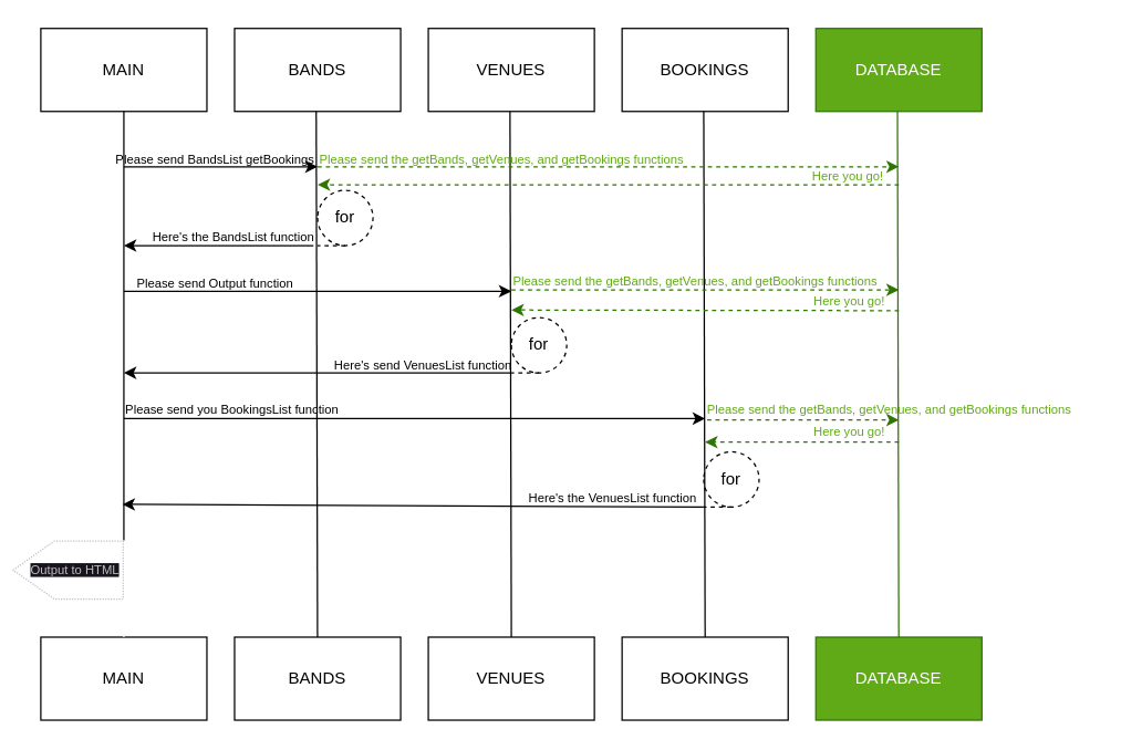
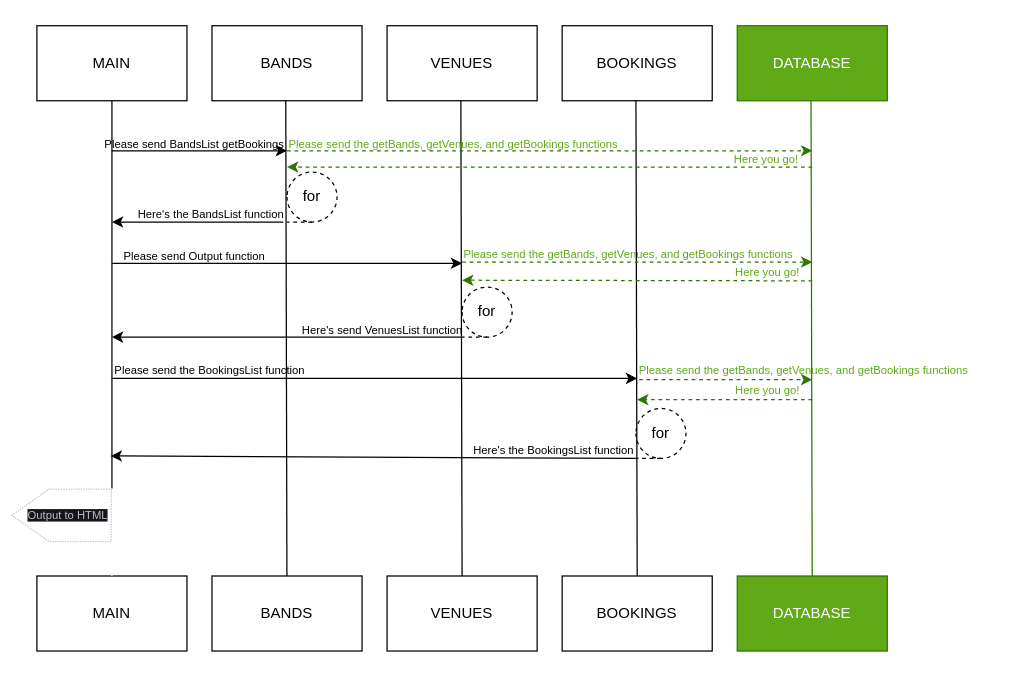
  <mxCell id="0" />
  <mxCell id="1" parent="0" />
  <mxCell id="2" value="MAIN" style="rounded=0;whiteSpace=wrap;html=1;fontStyle=0" vertex="1" parent="1"><mxGeometry x="29" y="20" width="120" height="60" as="geometry" /></mxCell>
  <mxCell id="3" value="BANDS" style="rounded=0;whiteSpace=wrap;html=1;fontStyle=0" vertex="1" parent="1"><mxGeometry x="169" y="20" width="120" height="60" as="geometry" /></mxCell>
  <mxCell id="4" value="VENUES" style="rounded=0;whiteSpace=wrap;html=1;fontStyle=0" vertex="1" parent="1"><mxGeometry x="309" y="20" width="120" height="60" as="geometry" /></mxCell>
  <mxCell id="5" value="BOOKINGS" style="rounded=0;whiteSpace=wrap;html=1;fontStyle=0" vertex="1" parent="1"><mxGeometry x="449" y="20" width="120" height="60" as="geometry" /></mxCell>
  <mxCell id="6" value="" style="endArrow=none;html=1;entryX=0.5;entryY=1;entryDx=0;entryDy=0;fontStyle=0;exitX=1;exitY=0;exitDx=0;exitDy=0;exitPerimeter=0;" edge="1" parent="1" target="2"><mxGeometry width="50" height="50" relative="1" as="geometry"><mxPoint x="89" y="390" as="sourcePoint" /><mxPoint x="249" y="310" as="targetPoint" /></mxGeometry></mxCell>
  <mxCell id="7" value="" style="endArrow=none;html=1;entryX=0.5;entryY=1;entryDx=0;entryDy=0;fontStyle=0" edge="1" parent="1" source="42"><mxGeometry width="50" height="50" relative="1" as="geometry"><mxPoint x="228" y="1050" as="sourcePoint" /><mxPoint x="228" y="80" as="targetPoint" /></mxGeometry></mxCell>
  <mxCell id="8" value="" style="endArrow=none;html=1;entryX=0.5;entryY=1;entryDx=0;entryDy=0;fontStyle=0;exitX=0.5;exitY=0;exitDx=0;exitDy=0;" edge="1" parent="1" source="43"><mxGeometry width="50" height="50" relative="1" as="geometry"><mxPoint x="368" y="1054" as="sourcePoint" /><mxPoint x="368" y="80" as="targetPoint" /></mxGeometry></mxCell>
  <mxCell id="9" value="" style="endArrow=none;html=1;entryX=0.5;entryY=1;entryDx=0;entryDy=0;fontStyle=0;exitX=0.5;exitY=0;exitDx=0;exitDy=0;" edge="1" parent="1" source="44"><mxGeometry width="50" height="50" relative="1" as="geometry"><mxPoint x="508" y="1054" as="sourcePoint" /><mxPoint x="508" y="80" as="targetPoint" /></mxGeometry></mxCell>
  <mxCell id="10" value="" style="endArrow=none;html=1;entryX=0.5;entryY=1;entryDx=0;entryDy=0;fontStyle=0;fillColor=#60a917;strokeColor=#2D7600;" edge="1" parent="1" source="45"><mxGeometry width="50" height="50" relative="1" as="geometry"><mxPoint x="648" y="1054" as="sourcePoint" /><mxPoint x="648" y="80" as="targetPoint" /></mxGeometry></mxCell>
  <mxCell id="11" value="" style="endArrow=classic;html=1;fontStyle=0" edge="1" parent="1"><mxGeometry width="50" height="50" relative="1" as="geometry"><mxPoint x="89" y="120" as="sourcePoint" /><mxPoint x="229" y="120" as="targetPoint" /></mxGeometry></mxCell>
  <mxCell id="12" value="for" style="shape=tapeData;whiteSpace=wrap;html=1;perimeter=ellipsePerimeter;fillColor=none;flipH=1;fontStyle=0;dashed=1;" vertex="1" parent="1"><mxGeometry x="229" y="137" width="40" height="40" as="geometry" /></mxCell>
  <mxCell id="13" value="" style="endArrow=classic;html=1;fontStyle=0" edge="1" parent="1"><mxGeometry width="50" height="50" relative="1" as="geometry"><mxPoint x="226" y="177" as="sourcePoint" /><mxPoint x="89" y="177" as="targetPoint" /></mxGeometry></mxCell>
  <mxCell id="14" value="" style="endArrow=classic;html=1;fontStyle=0" edge="1" parent="1"><mxGeometry width="50" height="50" relative="1" as="geometry"><mxPoint x="89" y="210" as="sourcePoint" /><mxPoint x="369" y="210" as="targetPoint" /></mxGeometry></mxCell>
  <mxCell id="15" value="" style="endArrow=classic;html=1;fontStyle=0" edge="1" parent="1"><mxGeometry width="50" height="50" relative="1" as="geometry"><mxPoint x="369" y="269" as="sourcePoint" /><mxPoint x="89" y="269" as="targetPoint" /></mxGeometry></mxCell>
  <mxCell id="16" value="" style="endArrow=classic;html=1;fontStyle=0" edge="1" parent="1"><mxGeometry width="50" height="50" relative="1" as="geometry"><mxPoint x="89" y="302" as="sourcePoint" /><mxPoint x="509" y="302" as="targetPoint" /></mxGeometry></mxCell>
  <mxCell id="17" value="" style="endArrow=classic;html=1;fontStyle=0" edge="1" parent="1"><mxGeometry width="50" height="50" relative="1" as="geometry"><mxPoint x="508" y="366" as="sourcePoint" /><mxPoint x="88" y="364" as="targetPoint" /></mxGeometry></mxCell>
  <mxCell id="18" value="&lt;font style=&quot;font-size: 9px;&quot;&gt;Please send BandsList getBookings&amp;nbsp;&lt;/font&gt;" style="text;html=1;align=center;verticalAlign=middle;resizable=0;points=[];autosize=1;strokeColor=none;fillColor=none;fontStyle=0" vertex="1" parent="1"><mxGeometry x="81" y="99" width="150" height="30" as="geometry" /></mxCell>
  <mxCell id="19" value="&lt;font style=&quot;font-size: 9px;&quot;&gt;Here's the BandsList function&lt;/font&gt;" style="text;html=1;align=center;verticalAlign=middle;resizable=0;points=[];autosize=1;strokeColor=none;fillColor=none;fontStyle=0" vertex="1" parent="1"><mxGeometry x="98" y="155" width="140" height="30" as="geometry" /></mxCell>
  <mxCell id="20" value="&lt;font style=&quot;font-size: 9px;&quot;&gt;Please send Output function&amp;nbsp;&lt;/font&gt;" style="text;html=1;align=center;verticalAlign=middle;resizable=0;points=[];autosize=1;strokeColor=none;fillColor=none;fontStyle=0" vertex="1" parent="1"><mxGeometry x="76" y="189" width="160" height="30" as="geometry" /></mxCell>
  <mxCell id="21" value="&lt;font style=&quot;font-size: 9px;&quot;&gt;Here's send VenuesList function&lt;/font&gt;" style="text;html=1;align=center;verticalAlign=middle;resizable=0;points=[];autosize=1;strokeColor=none;fillColor=none;fontStyle=0" vertex="1" parent="1"><mxGeometry x="235" y="248" width="140" height="30" as="geometry" /></mxCell>
- <mxCell id="22" value="Please send you BookingsList function" style="text;html=1;align=center;verticalAlign=middle;resizable=0;points=[];autosize=1;strokeColor=none;fillColor=none;fontSize=9;fontStyle=0" vertex="1" parent="1"><mxGeometry x="77" y="286" width="180" height="20" as="geometry" /></mxCell>
+ <mxCell id="22" value="Please send the BookingsList function" style="text;html=1;align=center;verticalAlign=middle;resizable=0;points=[];autosize=1;strokeColor=none;fillColor=none;fontSize=9;fontStyle=0" vertex="1" parent="1"><mxGeometry x="77" y="286" width="180" height="20" as="geometry" /></mxCell>
  <mxCell id="23" value="DATABASE" style="rounded=0;whiteSpace=wrap;html=1;fontStyle=0;fillColor=#60a917;fontColor=#ffffff;strokeColor=#2D7600;" vertex="1" parent="1"><mxGeometry x="589" y="20" width="120" height="60" as="geometry" /></mxCell>
  <mxCell id="24" value="" style="shape=offPageConnector;whiteSpace=wrap;html=1;fontSize=9;fontColor=#F0F0F0;fillColor=none;rotation=-90;flipH=1;flipV=1;dashed=1;dashPattern=1 1;strokeColor=#C2C2C2;" vertex="1" parent="1"><mxGeometry x="27.75" y="371.75" width="42" height="79.5" as="geometry" /></mxCell>
  <mxCell id="25" value="&lt;span style=&quot;font-family: Helvetica; font-style: normal; font-variant-ligatures: normal; font-variant-caps: normal; font-weight: 400; letter-spacing: normal; orphans: 2; text-indent: 0px; text-transform: none; widows: 2; word-spacing: 0px; -webkit-text-stroke-width: 0px; background-color: rgb(24, 20, 29); text-decoration-thickness: initial; text-decoration-style: initial; text-decoration-color: initial; float: none; font-size: 9px; display: inline !important;&quot;&gt;&lt;font style=&quot;font-size: 9px;&quot; color=&quot;#bfbfbf&quot;&gt;Output to HTML&lt;/font&gt;&lt;/span&gt;" style="text;html=1;align=left;verticalAlign=middle;resizable=0;points=[];autosize=1;strokeColor=none;fillColor=none;fontSize=9;fontColor=#F0F0F0;" vertex="1" parent="1"><mxGeometry x="20" y="402" width="90" height="20" as="geometry" /></mxCell>
  <mxCell id="26" value="" style="endArrow=classic;html=1;fillColor=#60a917;strokeColor=#2D7600;dashed=1;" edge="1" parent="1"><mxGeometry width="50" height="50" relative="1" as="geometry"><mxPoint x="229" y="120" as="sourcePoint" /><mxPoint x="649" y="120" as="targetPoint" /></mxGeometry></mxCell>
  <mxCell id="27" value="&lt;font style=&quot;font-size: 9px;&quot;&gt;Please send the getBands, getVenues, and getBookings functions&amp;nbsp;&lt;/font&gt;" style="text;html=1;align=center;verticalAlign=middle;resizable=0;points=[];autosize=1;strokeColor=none;fillColor=none;fontStyle=0;fontColor=#60a917;" vertex="1" parent="1"><mxGeometry x="218" y="99" width="290" height="30" as="geometry" /></mxCell>
  <mxCell id="28" value="" style="endArrow=classic;html=1;fillColor=#60a917;strokeColor=#2D7600;dashed=1;" edge="1" parent="1"><mxGeometry width="50" height="50" relative="1" as="geometry"><mxPoint x="649" y="133" as="sourcePoint" /><mxPoint x="229" y="133" as="targetPoint" /></mxGeometry></mxCell>
  <mxCell id="29" value="&lt;font style=&quot;font-size: 9px;&quot;&gt;Here you go!&lt;/font&gt;" style="text;html=1;align=center;verticalAlign=middle;resizable=0;points=[];autosize=1;strokeColor=none;fillColor=none;fontStyle=0;fontColor=#60a917;" vertex="1" parent="1"><mxGeometry x="572" y="111" width="80" height="30" as="geometry" /></mxCell>
  <mxCell id="30" value="" style="endArrow=classic;html=1;fillColor=#60a917;strokeColor=#2D7600;dashed=1;" edge="1" parent="1"><mxGeometry width="50" height="50" relative="1" as="geometry"><mxPoint x="369" y="209" as="sourcePoint" /><mxPoint x="649" y="209" as="targetPoint" /></mxGeometry></mxCell>
  <mxCell id="31" value="&lt;font style=&quot;font-size: 9px;&quot;&gt;Please send the getBands, getVenues, and getBookings functions&amp;nbsp;&lt;/font&gt;" style="text;html=1;align=center;verticalAlign=middle;resizable=0;points=[];autosize=1;strokeColor=none;fillColor=none;fontStyle=0;fontColor=#60a917;" vertex="1" parent="1"><mxGeometry x="358" y="187" width="290" height="30" as="geometry" /></mxCell>
  <mxCell id="32" value="" style="endArrow=classic;html=1;fillColor=#60a917;strokeColor=#2D7600;dashed=1;" edge="1" parent="1"><mxGeometry width="50" height="50" relative="1" as="geometry"><mxPoint x="649" y="224" as="sourcePoint" /><mxPoint x="369" y="223.5" as="targetPoint" /></mxGeometry></mxCell>
  <mxCell id="33" value="&lt;font style=&quot;font-size: 9px;&quot;&gt;Here you go!&lt;/font&gt;" style="text;html=1;align=center;verticalAlign=middle;resizable=0;points=[];autosize=1;strokeColor=none;fillColor=none;fontStyle=0;fontColor=#60a917;" vertex="1" parent="1"><mxGeometry x="573" y="202" width="80" height="30" as="geometry" /></mxCell>
  <mxCell id="34" value="for" style="shape=tapeData;whiteSpace=wrap;html=1;perimeter=ellipsePerimeter;fillColor=none;flipH=1;fontStyle=0;dashed=1;" vertex="1" parent="1"><mxGeometry x="369" y="229" width="40" height="40" as="geometry" /></mxCell>
  <mxCell id="35" value="&lt;font style=&quot;font-size: 9px;&quot;&gt;Please send the getBands, getVenues, and getBookings functions&amp;nbsp;&lt;/font&gt;" style="text;html=1;align=center;verticalAlign=middle;resizable=0;points=[];autosize=1;strokeColor=none;fillColor=none;fontStyle=0;fontColor=#60a917;" vertex="1" parent="1"><mxGeometry x="498" y="280" width="290" height="30" as="geometry" /></mxCell>
  <mxCell id="36" value="" style="endArrow=classic;html=1;fillColor=#60a917;strokeColor=#2D7600;dashed=1;" edge="1" parent="1"><mxGeometry width="50" height="50" relative="1" as="geometry"><mxPoint x="510.5" y="303" as="sourcePoint" /><mxPoint x="649" y="303" as="targetPoint" /></mxGeometry></mxCell>
  <mxCell id="37" value="&lt;font style=&quot;font-size: 9px;&quot;&gt;Here you go!&lt;/font&gt;" style="text;html=1;align=center;verticalAlign=middle;resizable=0;points=[];autosize=1;strokeColor=none;fillColor=none;fontStyle=0;fontColor=#60a917;" vertex="1" parent="1"><mxGeometry x="573" y="296" width="80" height="30" as="geometry" /></mxCell>
  <mxCell id="38" value="" style="endArrow=classic;html=1;fillColor=#60a917;strokeColor=#2D7600;dashed=1;" edge="1" parent="1"><mxGeometry width="50" height="50" relative="1" as="geometry"><mxPoint x="649" y="319" as="sourcePoint" /><mxPoint x="509" y="319" as="targetPoint" /></mxGeometry></mxCell>
  <mxCell id="39" value="for" style="shape=tapeData;whiteSpace=wrap;html=1;perimeter=ellipsePerimeter;fillColor=none;flipH=1;fontStyle=0;dashed=1;" vertex="1" parent="1"><mxGeometry x="508" y="326" width="40" height="40" as="geometry" /></mxCell>
- <mxCell id="40" value="&lt;font style=&quot;font-size: 9px;&quot;&gt;Here's the VenuesList function&lt;/font&gt;" style="text;html=1;align=center;verticalAlign=middle;resizable=0;points=[];autosize=1;strokeColor=none;fillColor=none;fontStyle=0" vertex="1" parent="1"><mxGeometry x="367" y="344" width="150" height="30" as="geometry" /></mxCell>
+ <mxCell id="40" value="&lt;font style=&quot;font-size: 9px;&quot;&gt;Here's the BookingsList function&lt;/font&gt;" style="text;html=1;align=center;verticalAlign=middle;resizable=0;points=[];autosize=1;strokeColor=none;fillColor=none;fontStyle=0" vertex="1" parent="1"><mxGeometry x="367" y="344" width="150" height="30" as="geometry" /></mxCell>
  <mxCell id="41" value="MAIN" style="rounded=0;whiteSpace=wrap;html=1;fontStyle=0" vertex="1" parent="1"><mxGeometry x="29" y="460" width="120" height="60" as="geometry" /></mxCell>
  <mxCell id="42" value="BANDS" style="rounded=0;whiteSpace=wrap;html=1;fontStyle=0" vertex="1" parent="1"><mxGeometry x="169" y="460" width="120" height="60" as="geometry" /></mxCell>
  <mxCell id="43" value="VENUES" style="rounded=0;whiteSpace=wrap;html=1;fontStyle=0" vertex="1" parent="1"><mxGeometry x="309" y="460" width="120" height="60" as="geometry" /></mxCell>
  <mxCell id="44" value="BOOKINGS" style="rounded=0;whiteSpace=wrap;html=1;fontStyle=0" vertex="1" parent="1"><mxGeometry x="449" y="460" width="120" height="60" as="geometry" /></mxCell>
  <mxCell id="45" value="DATABASE" style="rounded=0;whiteSpace=wrap;html=1;fontStyle=0;fillColor=#60a917;fontColor=#ffffff;strokeColor=#2D7600;" vertex="1" parent="1"><mxGeometry x="589" y="460" width="120" height="60" as="geometry" /></mxCell>
  <mxCell id="46" value="" style="endArrow=none;html=1;fontSize=9;fontColor=#BFBFBF;entryX=0;entryY=1;entryDx=0;entryDy=0;strokeColor=#FFFFFF;" edge="1" parent="1" source="41" target="24"><mxGeometry width="50" height="50" relative="1" as="geometry"><mxPoint x="519" y="570" as="sourcePoint" /><mxPoint x="569" y="520" as="targetPoint" /><Array as="points"><mxPoint x="89" y="440" /></Array></mxGeometry></mxCell>
